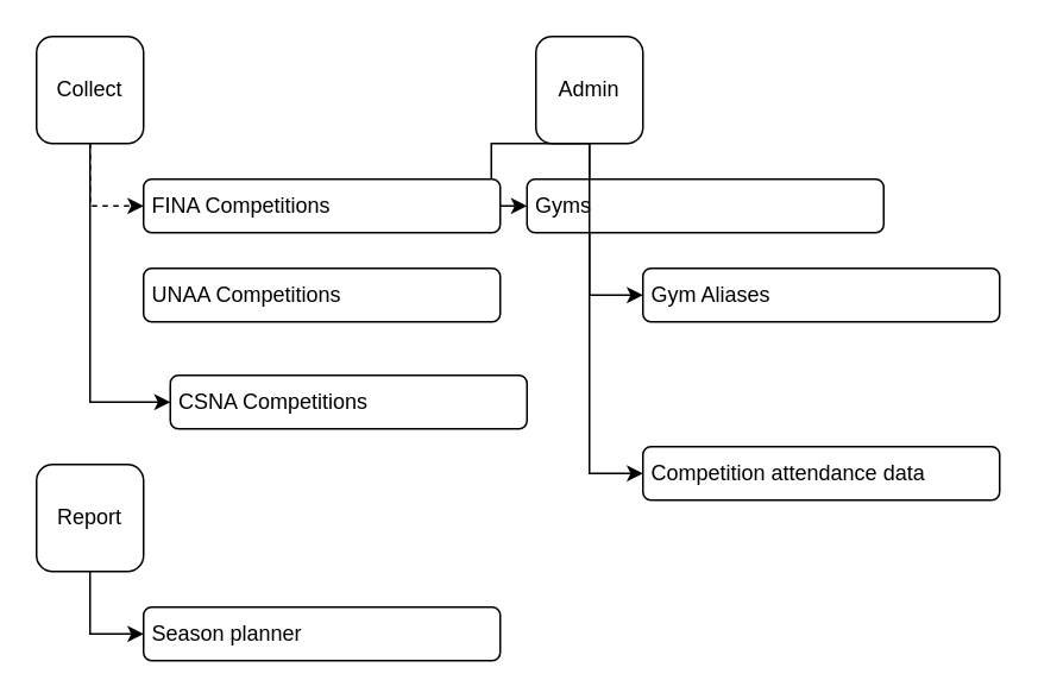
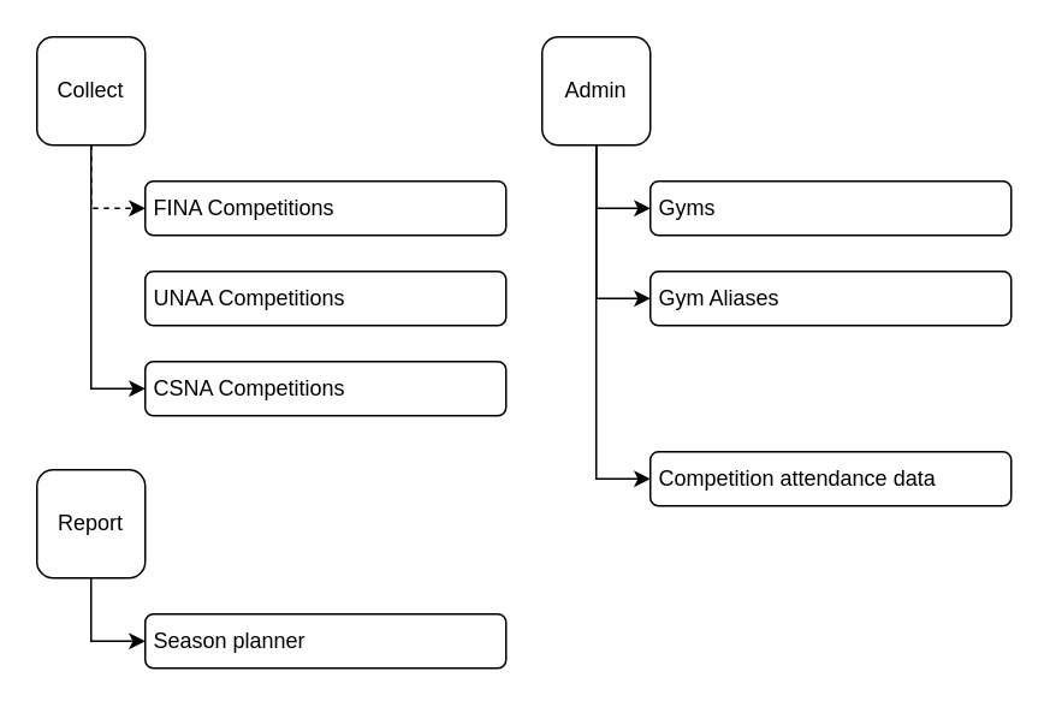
  <mxCell id="0" />
  <mxCell id="1" parent="0" />
  <mxCell id="2" style="edgeStyle=orthogonalEdgeStyle;rounded=0;orthogonalLoop=1;jettySize=auto;html=1;entryX=0;entryY=0.5;entryDx=0;entryDy=0;exitX=0.5;exitY=1;exitDx=0;exitDy=0;dashed=1;" parent="1" source="8" target="9" edge="1"><mxGeometry relative="1" as="geometry"><mxPoint x="77" y="144.8" as="sourcePoint" /><mxPoint x="146.54" y="68.84" as="targetPoint" /></mxGeometry></mxCell>
  <mxCell id="3" style="edgeStyle=orthogonalEdgeStyle;rounded=0;orthogonalLoop=1;jettySize=auto;html=1;entryX=0;entryY=0.5;entryDx=0;entryDy=0;exitX=0.5;exitY=1;exitDx=0;exitDy=0;" parent="1" source="8" target="11" edge="1"><mxGeometry relative="1" as="geometry"><mxPoint x="77" y="144.8" as="sourcePoint" /><mxPoint x="147.23" y="166.32" as="targetPoint" /></mxGeometry></mxCell>
  <mxCell id="4" style="edgeStyle=orthogonalEdgeStyle;rounded=0;orthogonalLoop=1;jettySize=auto;html=1;entryX=0.5;entryY=1;entryDx=0;entryDy=0;startArrow=classic;startFill=1;endArrow=none;endFill=0;exitX=0;exitY=0.5;exitDx=0;exitDy=0;" parent="1" source="17" target="6" edge="1"><mxGeometry relative="1" as="geometry"><mxPoint x="490" y="185" as="sourcePoint" /><mxPoint x="430" y="110" as="targetPoint" /></mxGeometry></mxCell>
  <mxCell id="5" style="edgeStyle=orthogonalEdgeStyle;rounded=0;orthogonalLoop=1;jettySize=auto;html=1;entryX=0.5;entryY=1;entryDx=0;entryDy=0;startArrow=classic;startFill=1;endArrow=none;endFill=0;exitX=0;exitY=0.5;exitDx=0;exitDy=0;" parent="1" source="14" target="6" edge="1"><mxGeometry relative="1" as="geometry"><mxPoint x="630" y="58.034" as="sourcePoint" /><mxPoint x="507" y="49.8" as="targetPoint" /></mxGeometry></mxCell>
  <mxCell id="6" value="Admin" style="rounded=1;whiteSpace=wrap;html=1;fillColor=default;fontColor=#000000;fontStyle=0;gradientColor=none;" parent="1" vertex="1"><mxGeometry x="300" y="20" width="60" height="60" as="geometry" /></mxCell>
  <mxCell id="7" value="Report" style="rounded=1;whiteSpace=wrap;html=1;fillColor=default;fontColor=#000000;fontStyle=0;gradientColor=none;" parent="1" vertex="1"><mxGeometry x="20" y="260" width="60" height="60" as="geometry" /></mxCell>
  <mxCell id="8" value="Collect" style="rounded=1;whiteSpace=wrap;html=1;fillColor=default;fontColor=#000000;fontStyle=0;gradientColor=none;" parent="1" vertex="1"><mxGeometry x="20" y="20" width="60" height="60" as="geometry" /></mxCell>
  <mxCell id="9" value="FINA Competitions" style="rounded=1;whiteSpace=wrap;html=1;fillColor=default;fontColor=#000000;fontStyle=0;gradientColor=none;align=left;spacingLeft=3;" parent="1" vertex="1"><mxGeometry x="80" y="100" width="200" height="30" as="geometry" /></mxCell>
  <mxCell id="10" value="UNAA Competitions" style="rounded=1;whiteSpace=wrap;html=1;fillColor=default;fontColor=#000000;fontStyle=0;gradientColor=none;align=left;spacingLeft=3;" parent="1" vertex="1"><mxGeometry x="80" y="150" width="200" height="30" as="geometry" /></mxCell>
- <mxCell id="11" value="CSNA Competitions" style="rounded=1;whiteSpace=wrap;html=1;fillColor=default;fontColor=#000000;fontStyle=0;gradientColor=none;align=left;spacingLeft=3;" parent="1" vertex="1"><mxGeometry x="95" y="210" width="200" height="30" as="geometry" /></mxCell>
+ <mxCell id="11" value="CSNA Competitions" style="rounded=1;whiteSpace=wrap;html=1;fillColor=default;fontColor=#000000;fontStyle=0;gradientColor=none;align=left;spacingLeft=3;" parent="1" vertex="1"><mxGeometry x="80" y="200" width="200" height="30" as="geometry" /></mxCell>
  <mxCell id="12" value="Season planner" style="rounded=1;whiteSpace=wrap;html=1;fillColor=default;fontColor=#000000;fontStyle=0;gradientColor=none;align=left;spacingLeft=3;" parent="1" vertex="1"><mxGeometry x="80" y="340" width="200" height="30" as="geometry" /></mxCell>
  <mxCell id="13" style="edgeStyle=orthogonalEdgeStyle;rounded=0;orthogonalLoop=1;jettySize=auto;html=1;entryX=0.5;entryY=1;entryDx=0;entryDy=0;startArrow=classic;startFill=1;endArrow=none;endFill=0;exitX=0;exitY=0.5;exitDx=0;exitDy=0;" parent="1" source="12" target="7" edge="1"><mxGeometry relative="1" as="geometry"><mxPoint x="310" y="225" as="sourcePoint" /><mxPoint x="250" y="150" as="targetPoint" /></mxGeometry></mxCell>
- <mxCell id="14" value="Gyms" style="rounded=1;whiteSpace=wrap;html=1;fillColor=default;fontColor=#000000;fontStyle=0;gradientColor=none;align=left;spacingLeft=3;" parent="1" vertex="1"><mxGeometry x="295" y="100" width="200" height="30" as="geometry" /></mxCell>
+ <mxCell id="14" value="Gyms" style="rounded=1;whiteSpace=wrap;html=1;fillColor=default;fontColor=#000000;fontStyle=0;gradientColor=none;align=left;spacingLeft=3;" parent="1" vertex="1"><mxGeometry x="360" y="100" width="200" height="30" as="geometry" /></mxCell>
  <mxCell id="15" value="Gym Aliases" style="rounded=1;whiteSpace=wrap;html=1;fillColor=default;fontColor=#000000;fontStyle=0;gradientColor=none;align=left;spacingLeft=3;" parent="1" vertex="1"><mxGeometry x="360" y="150" width="200" height="30" as="geometry" /></mxCell>
  <mxCell id="16" style="edgeStyle=orthogonalEdgeStyle;rounded=0;orthogonalLoop=1;jettySize=auto;html=1;entryX=0.5;entryY=1;entryDx=0;entryDy=0;startArrow=classic;startFill=1;endArrow=none;endFill=0;exitX=0;exitY=0.5;exitDx=0;exitDy=0;" parent="1" source="15" target="6" edge="1"><mxGeometry relative="1" as="geometry"><mxPoint x="590" y="115" as="sourcePoint" /><mxPoint x="530" y="65" as="targetPoint" /></mxGeometry></mxCell>
  <mxCell id="17" value="Competition attendance data" style="rounded=1;whiteSpace=wrap;html=1;fillColor=default;fontColor=#000000;fontStyle=0;gradientColor=none;align=left;spacingLeft=3;" parent="1" vertex="1"><mxGeometry x="360" y="250" width="200" height="30" as="geometry" /></mxCell>
